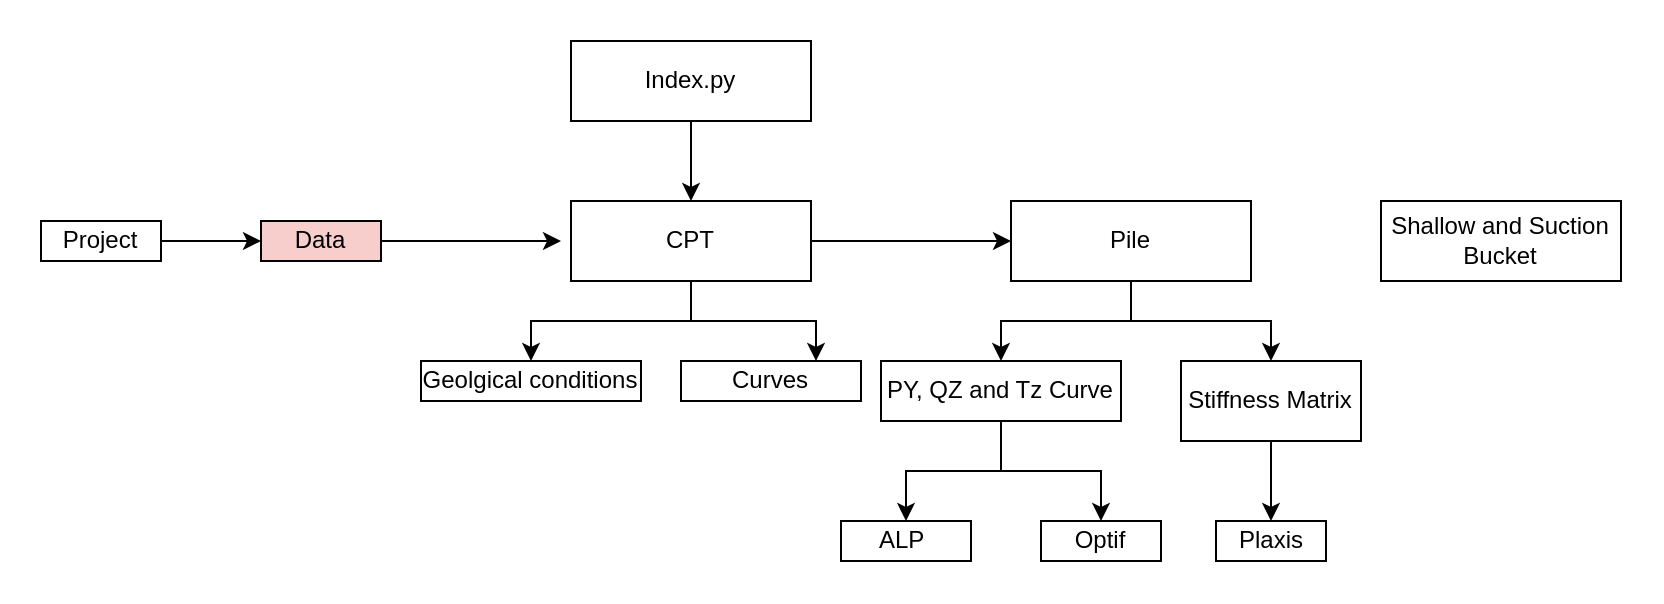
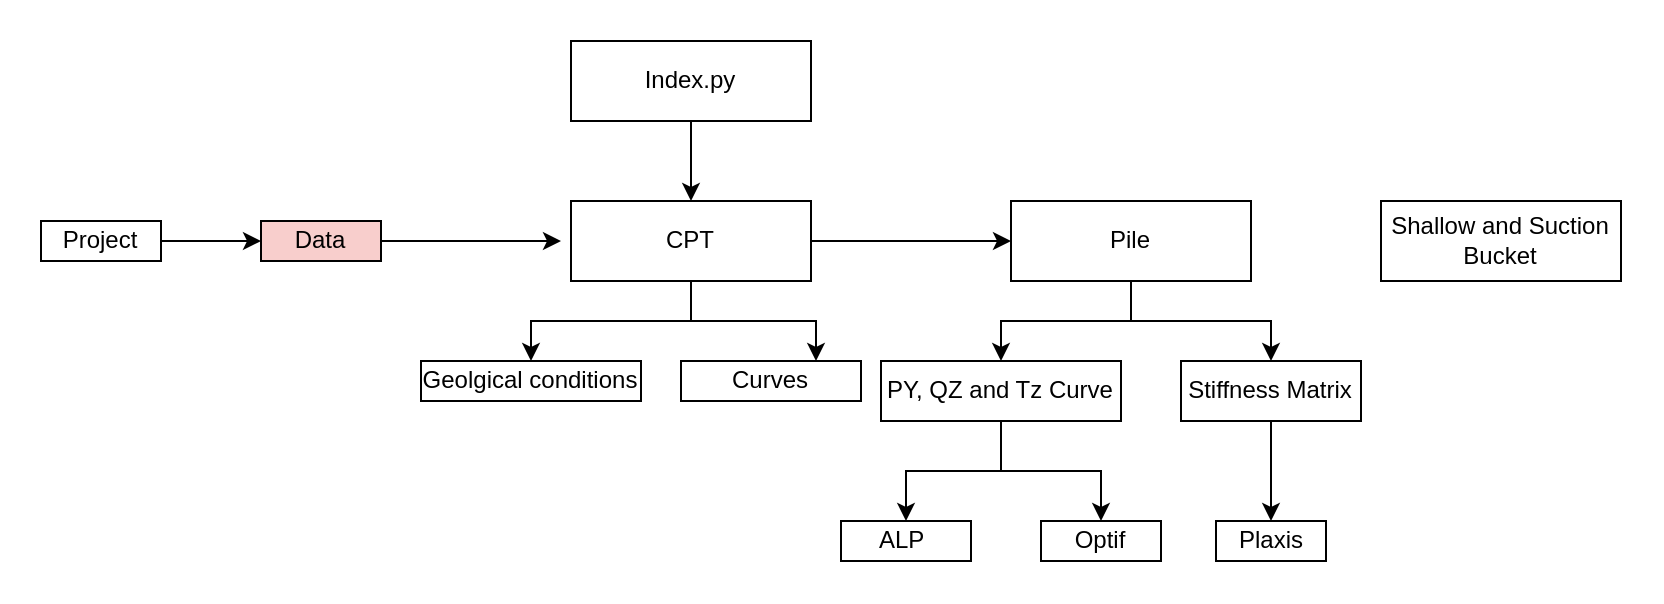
  <mxCell id="0" />
  <mxCell id="1" parent="0" />
  <mxCell id="2" value="" style="edgeStyle=orthogonalEdgeStyle;rounded=0;orthogonalLoop=1;jettySize=auto;html=1;fontFamily=Helvetica;fontSize=12;fontColor=default;" edge="1" parent="1" source="3" target="12"><mxGeometry relative="1" as="geometry" /></mxCell>
  <mxCell id="3" value="Index.py" style="whiteSpace=wrap;html=1;" vertex="1" parent="1"><mxGeometry x="285" y="20" width="120" height="40" as="geometry" /></mxCell>
  <mxCell id="4" style="edgeStyle=orthogonalEdgeStyle;rounded=0;orthogonalLoop=1;jettySize=auto;html=1;" edge="1" parent="1" source="5"><mxGeometry relative="1" as="geometry"><mxPoint x="280" y="120" as="targetPoint" /></mxGeometry></mxCell>
  <mxCell id="5" value="Data" style="whiteSpace=wrap;html=1;fillColor=#f8cecc;" vertex="1" parent="1"><mxGeometry x="130" y="110" width="60" height="20" as="geometry" /></mxCell>
  <mxCell id="6" value="" style="edgeStyle=orthogonalEdgeStyle;rounded=0;orthogonalLoop=1;jettySize=auto;html=1;fontFamily=Helvetica;fontSize=12;fontColor=default;" edge="1" parent="1" source="7" target="5"><mxGeometry relative="1" as="geometry" /></mxCell>
  <mxCell id="7" value="Project" style="whiteSpace=wrap;html=1;" vertex="1" parent="1"><mxGeometry x="20" y="110" width="60" height="20" as="geometry" /></mxCell>
  <mxCell id="8" value="Shallow and Suction Bucket" style="whiteSpace=wrap;html=1;" vertex="1" parent="1"><mxGeometry x="690" y="100" width="120" height="40" as="geometry" /></mxCell>
  <mxCell id="9" style="edgeStyle=orthogonalEdgeStyle;rounded=0;orthogonalLoop=1;jettySize=auto;html=1;entryX=0;entryY=0.5;entryDx=0;entryDy=0;" edge="1" parent="1" source="12" target="15"><mxGeometry relative="1" as="geometry" /></mxCell>
  <mxCell id="10" value="" style="edgeStyle=orthogonalEdgeStyle;rounded=0;orthogonalLoop=1;jettySize=auto;html=1;" edge="1" parent="1" source="12" target="22"><mxGeometry relative="1" as="geometry" /></mxCell>
  <mxCell id="11" style="edgeStyle=orthogonalEdgeStyle;rounded=0;orthogonalLoop=1;jettySize=auto;html=1;entryX=0.75;entryY=0;entryDx=0;entryDy=0;" edge="1" parent="1" source="12" target="23"><mxGeometry relative="1" as="geometry" /></mxCell>
  <mxCell id="12" value="CPT" style="whiteSpace=wrap;html=1;" vertex="1" parent="1"><mxGeometry x="285" y="100" width="120" height="40" as="geometry" /></mxCell>
  <mxCell id="13" value="" style="edgeStyle=orthogonalEdgeStyle;rounded=0;orthogonalLoop=1;jettySize=auto;html=1;" edge="1" parent="1" source="15" target="19"><mxGeometry relative="1" as="geometry" /></mxCell>
  <mxCell id="14" style="edgeStyle=orthogonalEdgeStyle;rounded=0;orthogonalLoop=1;jettySize=auto;html=1;fontFamily=Helvetica;fontSize=12;fontColor=default;" edge="1" parent="1" source="15" target="25"><mxGeometry relative="1" as="geometry" /></mxCell>
  <mxCell id="15" value="Pile" style="whiteSpace=wrap;html=1;" vertex="1" parent="1"><mxGeometry x="505" y="100" width="120" height="40" as="geometry" /></mxCell>
  <mxCell id="16" value="" style="edgeStyle=orthogonalEdgeStyle;rounded=0;orthogonalLoop=1;jettySize=auto;html=1;" edge="1" parent="1" source="19" target="20"><mxGeometry relative="1" as="geometry" /></mxCell>
  <mxCell id="17" style="edgeStyle=orthogonalEdgeStyle;rounded=0;orthogonalLoop=1;jettySize=auto;html=1;entryX=0.5;entryY=0;entryDx=0;entryDy=0;" edge="1" parent="1" source="25" target="21"><mxGeometry relative="1" as="geometry" /></mxCell>
  <mxCell id="18" style="edgeStyle=orthogonalEdgeStyle;rounded=0;orthogonalLoop=1;jettySize=auto;html=1;entryX=0.5;entryY=0;entryDx=0;entryDy=0;fontFamily=Helvetica;fontSize=12;fontColor=default;" edge="1" parent="1" source="19" target="24"><mxGeometry relative="1" as="geometry" /></mxCell>
  <mxCell id="19" value="PY, QZ and Tz Curve" style="whiteSpace=wrap;html=1;" vertex="1" parent="1"><mxGeometry x="440" y="180" width="120" height="30" as="geometry" /></mxCell>
  <mxCell id="20" value="ALP&amp;nbsp;" style="whiteSpace=wrap;html=1;" vertex="1" parent="1"><mxGeometry x="420" y="260" width="65" height="20" as="geometry" /></mxCell>
  <mxCell id="21" value="Plaxis" style="whiteSpace=wrap;html=1;" vertex="1" parent="1"><mxGeometry x="607.5" y="260" width="55" height="20" as="geometry" /></mxCell>
  <mxCell id="22" value="Geolgical conditions" style="whiteSpace=wrap;html=1;" vertex="1" parent="1"><mxGeometry x="210" y="180" width="110" height="20" as="geometry" /></mxCell>
  <mxCell id="23" value="Curves" style="whiteSpace=wrap;html=1;" vertex="1" parent="1"><mxGeometry x="340" y="180" width="90" height="20" as="geometry" /></mxCell>
  <mxCell id="24" value="Optif" style="whiteSpace=wrap;html=1;strokeColor=default;align=center;verticalAlign=middle;fontFamily=Helvetica;fontSize=12;fontColor=default;fillColor=default;" vertex="1" parent="1"><mxGeometry x="520" y="260" width="60" height="20" as="geometry" /></mxCell>
- <mxCell id="25" value="Stiffness Matrix" style="whiteSpace=wrap;html=1;" vertex="1" parent="1"><mxGeometry x="590" y="180" width="90" height="40" as="geometry" /></mxCell>
+ <mxCell id="25" value="Stiffness Matrix" style="whiteSpace=wrap;html=1;" vertex="1" parent="1"><mxGeometry x="590" y="180" width="90" height="30" as="geometry" /></mxCell>
